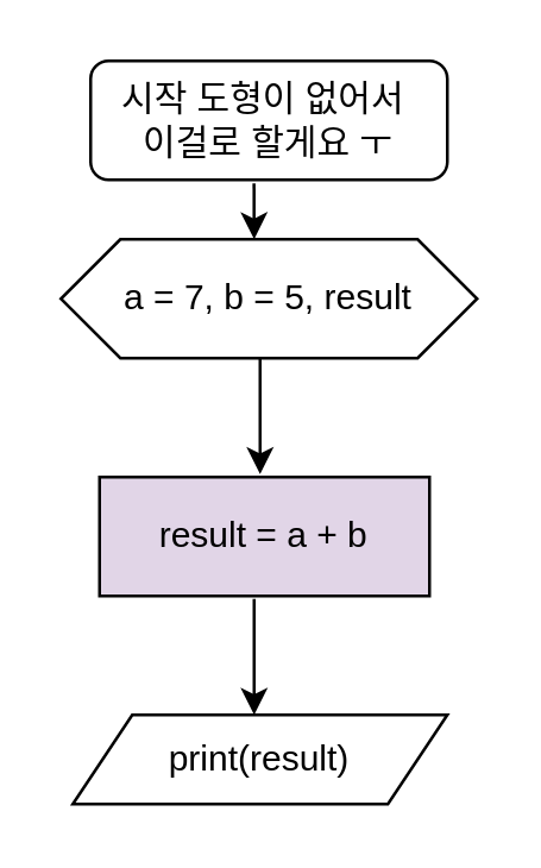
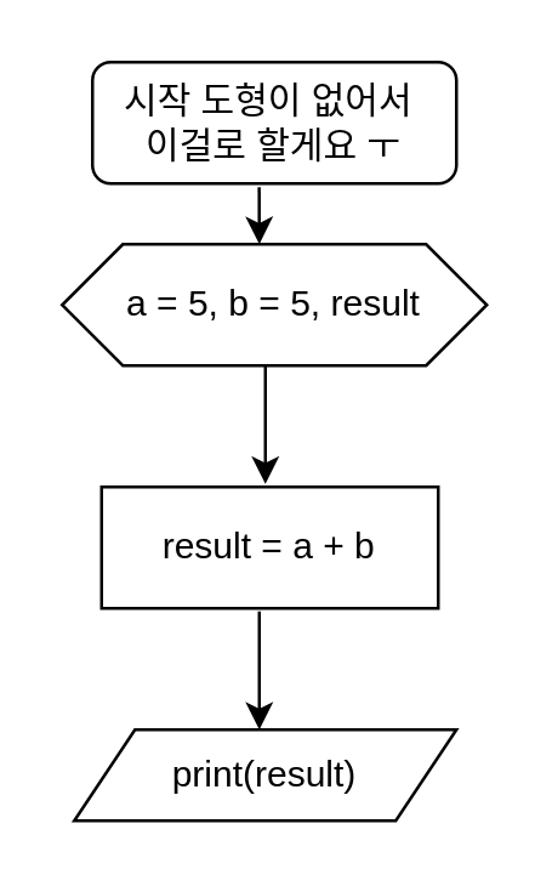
  <mxCell id="0" />
  <mxCell id="1" parent="0" />
  <mxCell id="2" value="시작 도형이 없어서&amp;nbsp;&lt;br&gt;이걸로 할게요 ㅜ" style="rounded=1;whiteSpace=wrap;html=1;" vertex="1" parent="1"><mxGeometry x="30" y="20" width="120" height="40" as="geometry" /></mxCell>
  <mxCell id="3" value="" style="endArrow=classic;html=1;rounded=0;exitX=0.458;exitY=1.031;exitDx=0;exitDy=0;exitPerimeter=0;" edge="1" parent="1" source="2"><mxGeometry width="50" height="50" relative="1" as="geometry"><mxPoint x="70" y="160" as="sourcePoint" /><mxPoint x="85" y="80" as="targetPoint" /></mxGeometry></mxCell>
- <mxCell id="4" value="a = 7, b = 5, result" style="shape=hexagon;perimeter=hexagonPerimeter2;whiteSpace=wrap;html=1;fixedSize=1;" vertex="1" parent="1"><mxGeometry x="20" y="80" width="140" height="40" as="geometry" /></mxCell>
+ <mxCell id="4" value="a = 5, b = 5, result" style="shape=hexagon;perimeter=hexagonPerimeter2;whiteSpace=wrap;html=1;fixedSize=1;" vertex="1" parent="1"><mxGeometry x="20" y="80" width="140" height="40" as="geometry" /></mxCell>
  <mxCell id="5" value="" style="endArrow=classic;html=1;rounded=0;exitX=0.458;exitY=1.031;exitDx=0;exitDy=0;exitPerimeter=0;" edge="1" parent="1"><mxGeometry width="50" height="50" relative="1" as="geometry"><mxPoint x="87" y="120" as="sourcePoint" /><mxPoint x="87" y="159" as="targetPoint" /></mxGeometry></mxCell>
- <mxCell id="6" value="result = a + b" style="rounded=0;whiteSpace=wrap;html=1;fillColor=#e1d5e7;" vertex="1" parent="1"><mxGeometry x="33" y="160" width="111" height="40" as="geometry" /></mxCell>
+ <mxCell id="6" value="result = a + b" style="rounded=0;whiteSpace=wrap;html=1;" vertex="1" parent="1"><mxGeometry x="33" y="160" width="111" height="40" as="geometry" /></mxCell>
  <mxCell id="7" value="print(result)" style="shape=parallelogram;perimeter=parallelogramPerimeter;whiteSpace=wrap;html=1;fixedSize=1;" vertex="1" parent="1"><mxGeometry x="24" y="240" width="126" height="30" as="geometry" /></mxCell>
  <mxCell id="8" value="" style="endArrow=classic;html=1;rounded=0;exitX=0.458;exitY=1.031;exitDx=0;exitDy=0;exitPerimeter=0;" edge="1" parent="1"><mxGeometry width="50" height="50" relative="1" as="geometry"><mxPoint x="85" y="201" as="sourcePoint" /><mxPoint x="85" y="240" as="targetPoint" /></mxGeometry></mxCell>
